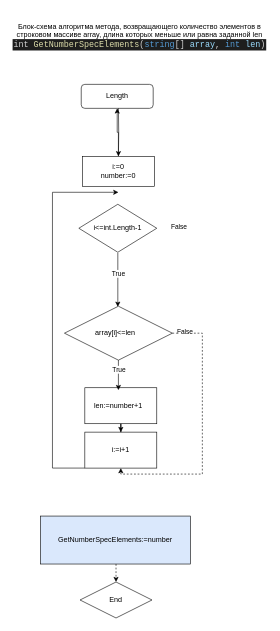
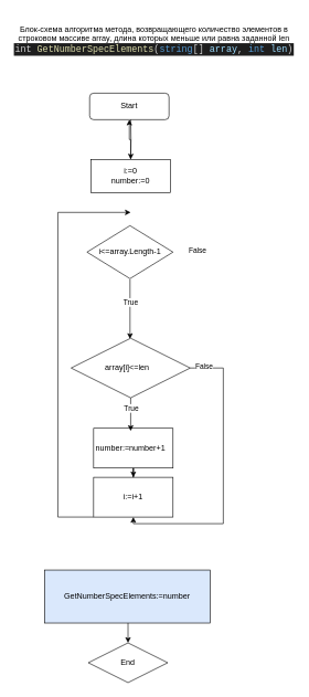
  <mxCell id="0" />
  <mxCell id="1" parent="0" />
  <mxCell id="2" value="Блок-схема алгоритма метода, возвращающего количество элементов в строковом массиве array, длина которых меньше или равна заданной len&lt;br&gt;&lt;div style=&quot;color: rgb(212, 212, 212); background-color: rgb(30, 30, 30); font-family: Consolas, &amp;quot;Courier New&amp;quot;, monospace; font-size: 14px; line-height: 19px;&quot;&gt;int &lt;span style=&quot;color: #dcdcaa;&quot;&gt;GetNumberSpecElements&lt;/span&gt;(&lt;span style=&quot;color: #569cd6;&quot;&gt;string&lt;/span&gt;[] &lt;span style=&quot;color: #9cdcfe;&quot;&gt;array&lt;/span&gt;, &lt;span style=&quot;color: #569cd6;&quot;&gt;int&lt;/span&gt; &lt;span style=&quot;color: #9cdcfe;&quot;&gt;len&lt;/span&gt;)&lt;/div&gt;" style="text;html=1;strokeColor=none;fillColor=none;align=center;verticalAlign=middle;whiteSpace=wrap;rounded=0;" vertex="1" parent="1"><mxGeometry x="20" y="20" width="425" height="80" as="geometry" /></mxCell>
- <mxCell id="3" value="&lt;font style=&quot;vertical-align: inherit;&quot;&gt;&lt;font style=&quot;vertical-align: inherit;&quot;&gt;Length&lt;/font&gt;&lt;/font&gt;" style="rounded=1;whiteSpace=wrap;html=1;" vertex="1" parent="1"><mxGeometry x="135" y="140" width="120" height="40" as="geometry" /></mxCell>
+ <mxCell id="3" value="&lt;font style=&quot;vertical-align: inherit;&quot;&gt;&lt;font style=&quot;vertical-align: inherit;&quot;&gt;Start&lt;/font&gt;&lt;/font&gt;" style="rounded=1;whiteSpace=wrap;html=1;" vertex="1" parent="1"><mxGeometry x="135" y="140" width="120" height="40" as="geometry" /></mxCell>
  <mxCell id="4" style="edgeStyle=orthogonalEdgeStyle;rounded=0;orthogonalLoop=1;jettySize=auto;html=1;" edge="1" parent="1" target="9"><mxGeometry relative="1" as="geometry"><mxPoint x="197" y="180" as="sourcePoint" /></mxGeometry></mxCell>
  <mxCell id="5" style="edgeStyle=orthogonalEdgeStyle;rounded=0;orthogonalLoop=1;jettySize=auto;html=1;" edge="1" parent="1"><mxGeometry relative="1" as="geometry"><mxPoint x="196" y="421" as="sourcePoint" /><mxPoint x="196" y="511" as="targetPoint" /><Array as="points"><mxPoint x="196" y="501" /></Array></mxGeometry></mxCell>
  <mxCell id="6" value="True" style="edgeLabel;html=1;align=center;verticalAlign=middle;resizable=0;points=[];" connectable="0" vertex="1" parent="5"><mxGeometry x="-0.248" relative="1" as="geometry"><mxPoint as="offset" /></mxGeometry></mxCell>
- <mxCell id="7" value="&lt;font style=&quot;vertical-align: inherit;&quot;&gt;&lt;font style=&quot;vertical-align: inherit;&quot;&gt;i&amp;lt;=int.Length-1&lt;/font&gt;&lt;/font&gt;" style="rhombus;whiteSpace=wrap;html=1;" vertex="1" parent="1"><mxGeometry x="131" y="340" width="130" height="80" as="geometry" /></mxCell>
+ <mxCell id="7" value="&lt;font style=&quot;vertical-align: inherit;&quot;&gt;&lt;font style=&quot;vertical-align: inherit;&quot;&gt;i&amp;lt;=array.Length-1&lt;/font&gt;&lt;/font&gt;" style="rhombus;whiteSpace=wrap;html=1;" vertex="1" parent="1"><mxGeometry x="131" y="340" width="130" height="80" as="geometry" /></mxCell>
  <mxCell id="8" style="edgeStyle=orthogonalEdgeStyle;rounded=0;orthogonalLoop=1;jettySize=auto;html=1;" edge="1" parent="1" source="9" target="3"><mxGeometry relative="1" as="geometry" /></mxCell>
- <mxCell id="9" value="&lt;font style=&quot;vertical-align: inherit;&quot;&gt;&lt;font style=&quot;vertical-align: inherit;&quot;&gt;&lt;font style=&quot;vertical-align: inherit;&quot;&gt;&lt;font style=&quot;vertical-align: inherit;&quot;&gt;i:=0&lt;br&gt;number:=0&lt;br&gt;&lt;/font&gt;&lt;/font&gt;&lt;/font&gt;&lt;/font&gt;" style="rounded=0;whiteSpace=wrap;html=1;" vertex="1" parent="1"><mxGeometry x="137" y="260" width="120" height="50" as="geometry" /></mxCell>
+ <mxCell id="9" value="&lt;font style=&quot;vertical-align: inherit;&quot;&gt;&lt;font style=&quot;vertical-align: inherit;&quot;&gt;&lt;font style=&quot;vertical-align: inherit;&quot;&gt;&lt;font style=&quot;vertical-align: inherit;&quot;&gt;i:=0&lt;br&gt;number:=0&lt;br&gt;&lt;/font&gt;&lt;/font&gt;&lt;/font&gt;&lt;/font&gt;" style="rounded=0;whiteSpace=wrap;html=1;" vertex="1" parent="1"><mxGeometry x="137" y="240" width="120" height="50" as="geometry" /></mxCell>
  <mxCell id="10" value="&lt;font style=&quot;vertical-align: inherit;&quot;&gt;&lt;font style=&quot;vertical-align: inherit;&quot;&gt;Еnd&lt;/font&gt;&lt;/font&gt;" style="rhombus;whiteSpace=wrap;html=1;" vertex="1" parent="1"><mxGeometry x="133" y="970" width="120" height="60" as="geometry" /></mxCell>
  <mxCell id="11" value="" style="rhombus;whiteSpace=wrap;html=1;" vertex="1" parent="1"><mxGeometry x="107" y="510" width="180" height="90" as="geometry" /></mxCell>
- <mxCell id="12" style="edgeStyle=orthogonalEdgeStyle;rounded=0;orthogonalLoop=1;jettySize=auto;html=1;dashed=1;" edge="1" parent="1" source="13" target="20"><mxGeometry relative="1" as="geometry"><mxPoint x="367" y="790" as="targetPoint" /><Array as="points"><mxPoint x="337" y="555" /><mxPoint x="337" y="790" /></Array></mxGeometry></mxCell>
+ <mxCell id="12" style="edgeStyle=orthogonalEdgeStyle;rounded=0;orthogonalLoop=1;jettySize=auto;html=1;" edge="1" parent="1" source="13" target="20"><mxGeometry relative="1" as="geometry"><mxPoint x="367" y="790" as="targetPoint" /><Array as="points"><mxPoint x="337" y="555" /><mxPoint x="337" y="790" /></Array></mxGeometry></mxCell>
  <mxCell id="13" value="array[i]&amp;lt;=len" style="text;html=1;strokeColor=none;fillColor=none;align=center;verticalAlign=middle;whiteSpace=wrap;rounded=0;" vertex="1" parent="1"><mxGeometry x="97" y="540" width="190" height="30" as="geometry" /></mxCell>
  <mxCell id="14" style="edgeStyle=orthogonalEdgeStyle;rounded=0;orthogonalLoop=1;jettySize=auto;html=1;entryX=0.5;entryY=0;entryDx=0;entryDy=0;" edge="1" parent="1" source="15" target="20"><mxGeometry relative="1" as="geometry" /></mxCell>
  <mxCell id="15" value="" style="rounded=0;whiteSpace=wrap;html=1;" vertex="1" parent="1"><mxGeometry x="141" y="646" width="120" height="60" as="geometry" /></mxCell>
  <mxCell id="16" value="" style="endArrow=classic;html=1;rounded=0;exitX=0.5;exitY=1;exitDx=0;exitDy=0;" edge="1" parent="1" source="11"><mxGeometry width="50" height="50" relative="1" as="geometry"><mxPoint x="237" y="540" as="sourcePoint" /><mxPoint x="197" y="650" as="targetPoint" /></mxGeometry></mxCell>
  <mxCell id="17" value="True" style="edgeLabel;html=1;align=center;verticalAlign=middle;resizable=0;points=[];" connectable="0" vertex="1" parent="1"><mxGeometry x="197" y="615" as="geometry" /></mxCell>
- <mxCell id="18" value="len:=number+1" style="text;html=1;strokeColor=none;fillColor=none;align=center;verticalAlign=middle;whiteSpace=wrap;rounded=0;" vertex="1" parent="1"><mxGeometry x="127" y="661" width="140" height="30" as="geometry" /></mxCell>
+ <mxCell id="18" value="number:=number+1" style="text;html=1;strokeColor=none;fillColor=none;align=center;verticalAlign=middle;whiteSpace=wrap;rounded=0;" vertex="1" parent="1"><mxGeometry x="127" y="661" width="140" height="30" as="geometry" /></mxCell>
  <mxCell id="19" style="edgeStyle=orthogonalEdgeStyle;rounded=0;orthogonalLoop=1;jettySize=auto;html=1;" edge="1" parent="1" source="20"><mxGeometry relative="1" as="geometry"><mxPoint x="197" y="320" as="targetPoint" /><Array as="points"><mxPoint x="87" y="780" /><mxPoint x="87" y="320" /></Array></mxGeometry></mxCell>
  <mxCell id="20" value="i:=i+1" style="rounded=0;whiteSpace=wrap;html=1;" vertex="1" parent="1"><mxGeometry x="141" y="720" width="120" height="60" as="geometry" /></mxCell>
  <mxCell id="21" value="False" style="edgeLabel;html=1;align=center;verticalAlign=middle;resizable=0;points=[];" connectable="0" vertex="1" parent="1"><mxGeometry x="317" y="554.997" as="geometry"><mxPoint x="-10" y="-2" as="offset" /></mxGeometry></mxCell>
- <mxCell id="22" style="edgeStyle=orthogonalEdgeStyle;rounded=0;orthogonalLoop=1;jettySize=auto;html=1;entryX=0.5;entryY=0;entryDx=0;entryDy=0;dashed=1;" edge="1" parent="1" source="23" target="10"><mxGeometry relative="1" as="geometry"><Array as="points"><mxPoint x="192" y="970" /></Array></mxGeometry></mxCell>
+ <mxCell id="22" style="edgeStyle=orthogonalEdgeStyle;rounded=0;orthogonalLoop=1;jettySize=auto;html=1;entryX=0.5;entryY=0;entryDx=0;entryDy=0;" edge="1" parent="1" source="23" target="10"><mxGeometry relative="1" as="geometry"><Array as="points"><mxPoint x="192" y="970" /></Array></mxGeometry></mxCell>
  <mxCell id="23" value="GetNumberSpecElements:=number" style="rounded=0;whiteSpace=wrap;html=1;fillColor=#dae8fc;" vertex="1" parent="1"><mxGeometry x="67" y="860" width="250" height="80" as="geometry" /></mxCell>
  <mxCell id="24" value="False" style="edgeLabel;html=1;align=center;verticalAlign=middle;resizable=0;points=[];" connectable="0" vertex="1" parent="1"><mxGeometry x="307" y="379.997" as="geometry"><mxPoint x="-10" y="-2" as="offset" /></mxGeometry></mxCell>
